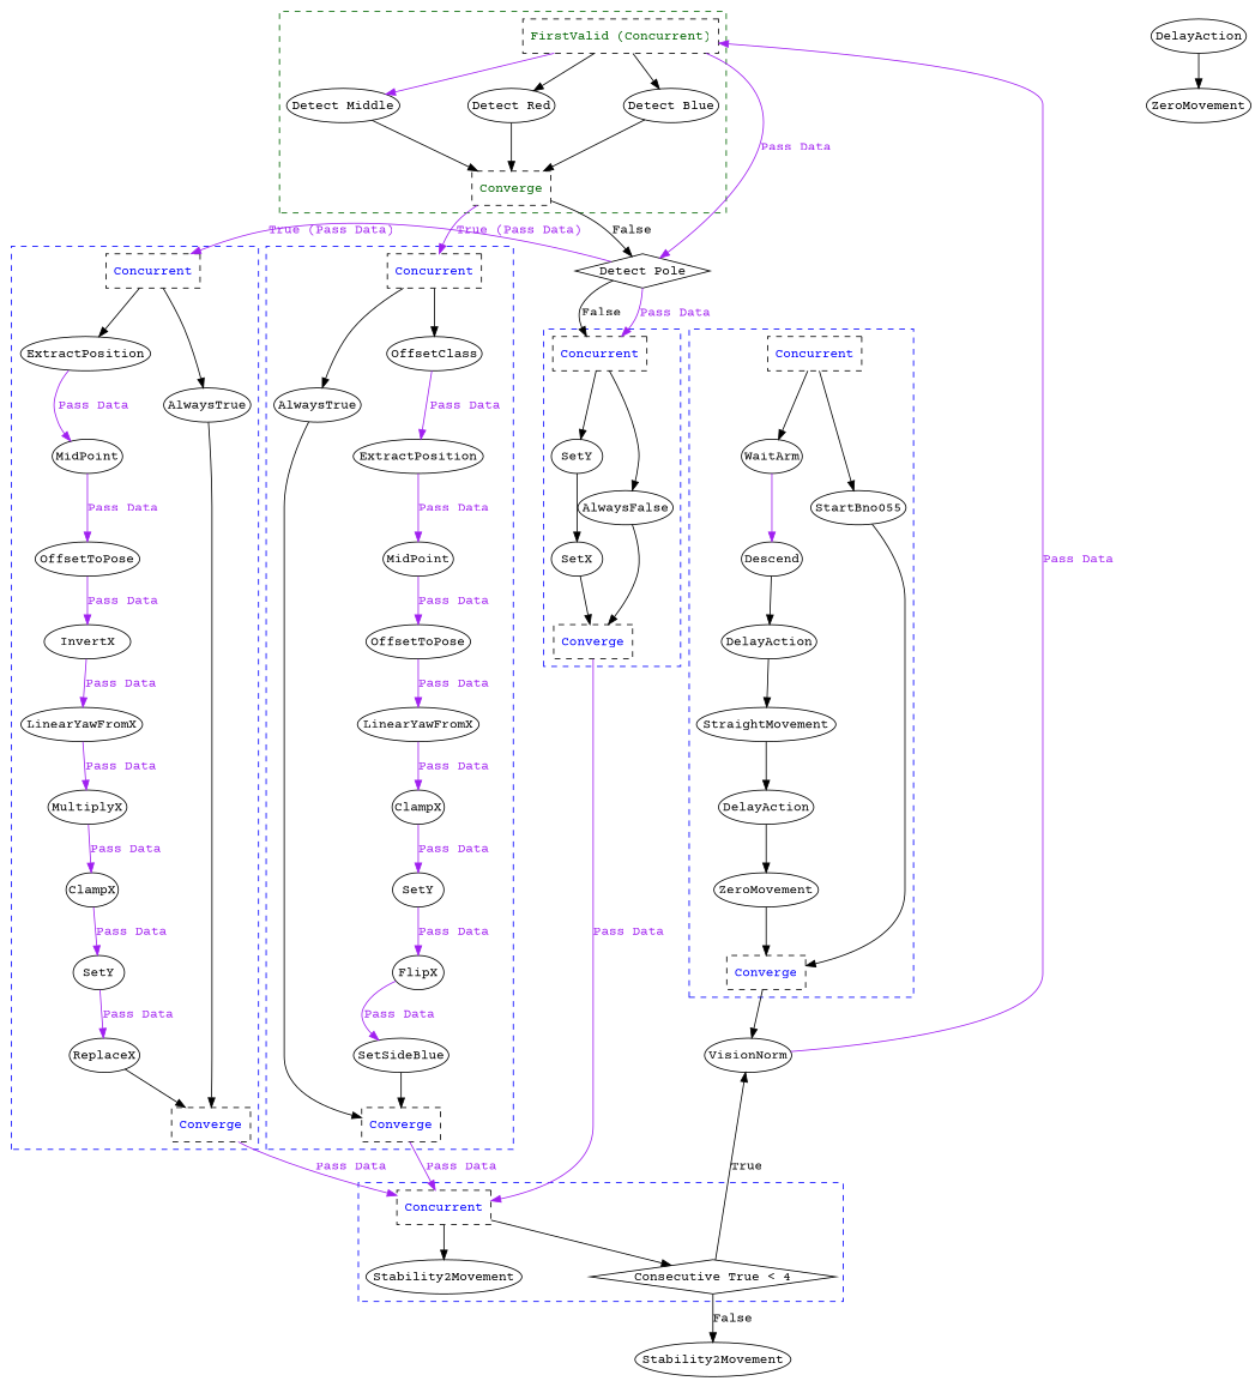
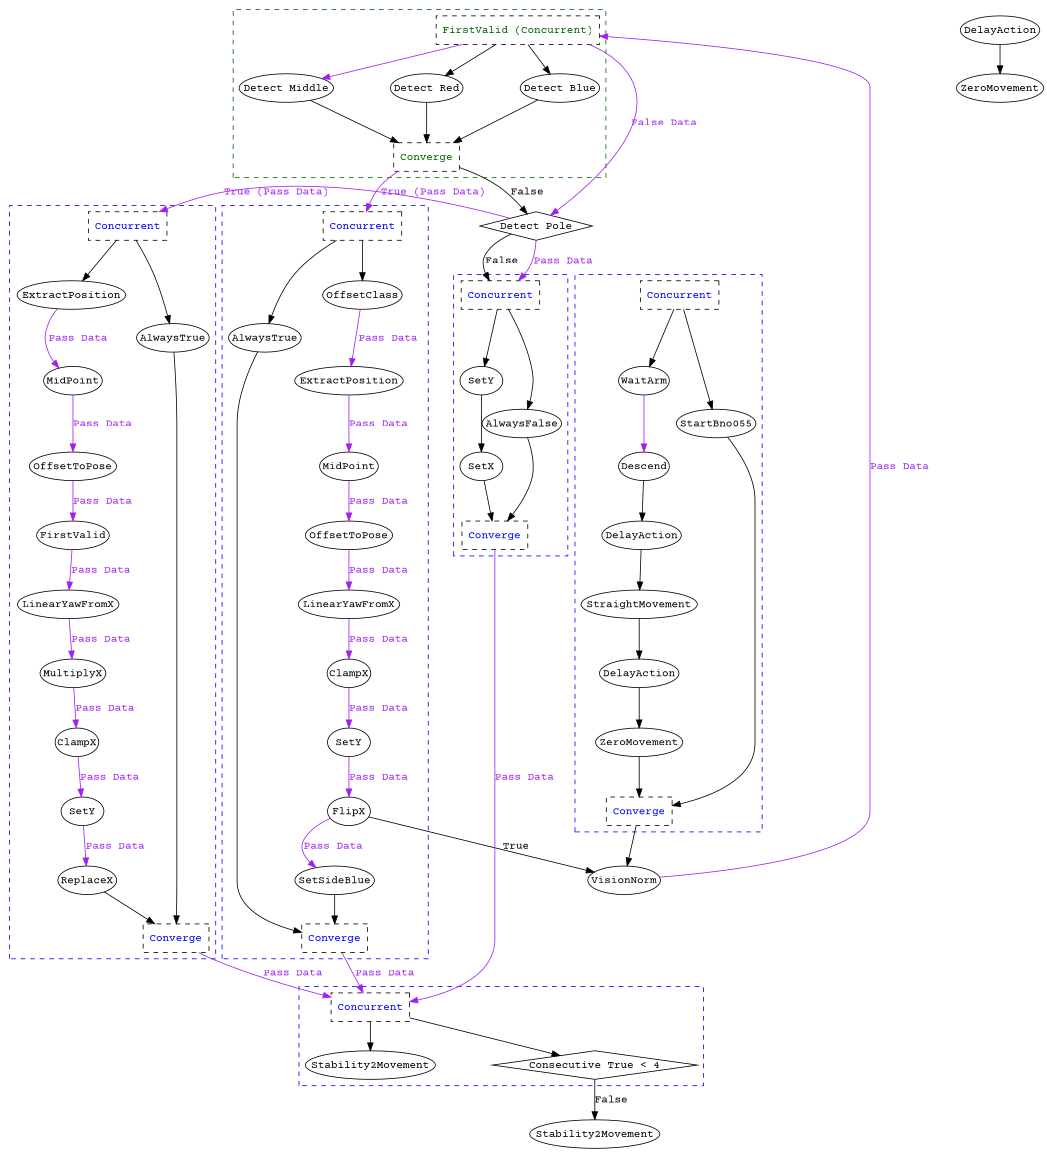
  digraph {
    fontname="Courier Prime"
    nodesep=1.0
    splines=true
    node [fontname="Courier Prime" margin=0]
    edge [fontname="Courier Prime"]
    n1 [label=Descend]
    n2 [label=DelayAction]
    n3 [label=StraightMovement]
    n4 [label=DelayAction]
    n5 [label=ZeroMovement]
    n6 [fontcolor=blue label=Converge shape=box style=dashed margin=""]
    n7 [label=WaitArm]
    n8 [fontcolor=blue label=Concurrent shape=box style=dashed margin=""]
    n9 [label=StartBno055]
    n10 [label=FlipX]
    n11 [label=SetSideBlue]
    n12 [fontcolor=blue label=Converge shape=box style=dashed margin=""]
    n13 [label=SetY]
    n14 [label=ClampX]
    n15 [label=LinearYawFromX]
    n16 [label=OffsetToPose]
    n17 [label=MidPoint]
    n18 [label=ExtractPosition]
    n19 [label=OffsetClass]
    n20 [fontcolor=blue label=Concurrent shape=box style=dashed margin=""]
    n21 [label=AlwaysTrue]
    n22 [label=SetY]
    n23 [label=ReplaceX]
    n24 [fontcolor=blue label=Converge shape=box style=dashed margin=""]
    n25 [label=ClampX]
    n26 [label=MultiplyX]
    n27 [label=LinearYawFromX]
-   n28 [label=InvertX]
+   n28 [label=FirstValid]
    n29 [label=OffsetToPose]
    n30 [label=MidPoint]
    n31 [label=ExtractPosition]
    n32 [fontcolor=blue label=Concurrent shape=box style=dashed margin=""]
    n33 [label=AlwaysTrue]
    n34 [label=SetY]
    n35 [label=SetX]
    n36 [fontcolor=blue label=Converge shape=box style=dashed margin=""]
    n37 [fontcolor=blue label=Concurrent shape=box style=dashed margin=""]
    n38 [label=AlwaysFalse]
    n39 [fontcolor=darkgreen label=Converge shape=box style=dashed margin=""]
    n40 [fontcolor=darkgreen label="FirstValid (Concurrent)" shape=box style=dashed margin=""]
    n41 [label="Detect Blue"]
    n42 [label="Detect Middle"]
    n43 [label="Detect Red"]
    n44 [label="Consecutive True < 4" shape=diamond]
    n45 [fontcolor=blue label=Concurrent shape=box style=dashed margin=""]
    n46 [label=Stability2Movement]
    n47 [label=VisionNorm]
    n48 [label="Detect Pole" shape=diamond]
    n49 [label=Stability2Movement]
    n50 [label=DelayAction]
    n51 [label=ZeroMovement]
    subgraph cluster_1 {
      color=blue
      style=dashed
      n1
      n2
      n3
      n4
      n5
      n6
      n7
      n8
      n9
    }
    subgraph cluster_2 {
      color=blue
      style=dashed
      n10
      n11
      n12
      n13
      n14
      n15
      n16
      n17
      n18
      n19
      n20
      n21
    }
    subgraph cluster_3 {
      color=blue
      style=dashed
      n22
      n23
      n24
      n25
      n26
      n27
      n28
      n29
      n30
      n31
      n32
      n33
    }
    subgraph cluster_4 {
      color=blue
      style=dashed
      n34
      n35
      n36
      n37
      n38
    }
    subgraph cluster_5 {
      color=darkgreen
      style=dashed
      n39
      n40
      n41
      n42
      n43
    }
    subgraph cluster_6 {
      color=blue
      style=dashed
      n44
      n45
      n46
    }
    n1 -> n2
    n2 -> n3
    n3 -> n4
    n4 -> n5
    n5 -> n6
    n6 -> n47
    n7 -> n1 [color=purple]
    n8 -> n7
    n8 -> n9
    n9 -> n6
    n10 -> n11 [color=purple fontcolor=purple label="Pass Data"]
    n11 -> n12
    n12 -> n45 [color=purple fontcolor=purple label="Pass Data"]
    n13 -> n10 [color=purple fontcolor=purple label="Pass Data"]
    n14 -> n13 [color=purple fontcolor=purple label="Pass Data"]
    n15 -> n14 [color=purple fontcolor=purple label="Pass Data"]
    n16 -> n15 [color=purple fontcolor=purple label="Pass Data"]
    n17 -> n16 [color=purple fontcolor=purple label="Pass Data"]
    n18 -> n17 [color=purple fontcolor=purple label="Pass Data"]
    n19 -> n18 [color=purple fontcolor=purple label="Pass Data"]
    n20 -> n19
    n20 -> n21
    n21 -> n12
    n22 -> n23 [color=purple fontcolor=purple label="Pass Data"]
    n23 -> n24
    n24 -> n45 [color=purple fontcolor=purple label="Pass Data"]
    n25 -> n22 [color=purple fontcolor=purple label="Pass Data"]
    n26 -> n25 [color=purple fontcolor=purple label="Pass Data"]
    n27 -> n26 [color=purple fontcolor=purple label="Pass Data"]
    n28 -> n27 [color=purple fontcolor=purple label="Pass Data"]
    n29 -> n28 [color=purple fontcolor=purple label="Pass Data"]
    n30 -> n29 [color=purple fontcolor=purple label="Pass Data"]
    n31 -> n30 [color=purple fontcolor=purple label="Pass Data"]
    n32 -> n31
    n32 -> n33
    n33 -> n24
    n34 -> n35
    n35 -> n36
    n36 -> n45 [color=purple fontcolor=purple label="Pass Data"]
    n37 -> n34
    n37 -> n38
    n38 -> n36
    n39 -> n20 [color=purple fontcolor=purple label="True (Pass Data)"]
    n39 -> n48 [label=False]
    n40 -> n41
    n40 -> n42 [color=purple]
    n40 -> n43
-   n40 -> n48 [color=purple fontcolor=purple label="Pass Data"]
+   n40 -> n48 [color=purple fontcolor=purple label="False Data"]
    n41 -> n39
    n42 -> n39
    n43 -> n39
-   n44 -> n47 [label=True]
+   n10 -> n47 [label=True]
    n44 -> n49 [label=False]
    n45 -> n44
    n45 -> n46
    n47 -> n40 [color=purple fontcolor=purple label="Pass Data"]
    n48 -> n32 [color=purple fontcolor=purple label="True (Pass Data)"]
    n48 -> n37 [label=False]
    n48 -> n37 [color=purple fontcolor=purple label="Pass Data"]
    n50 -> n51
  }
